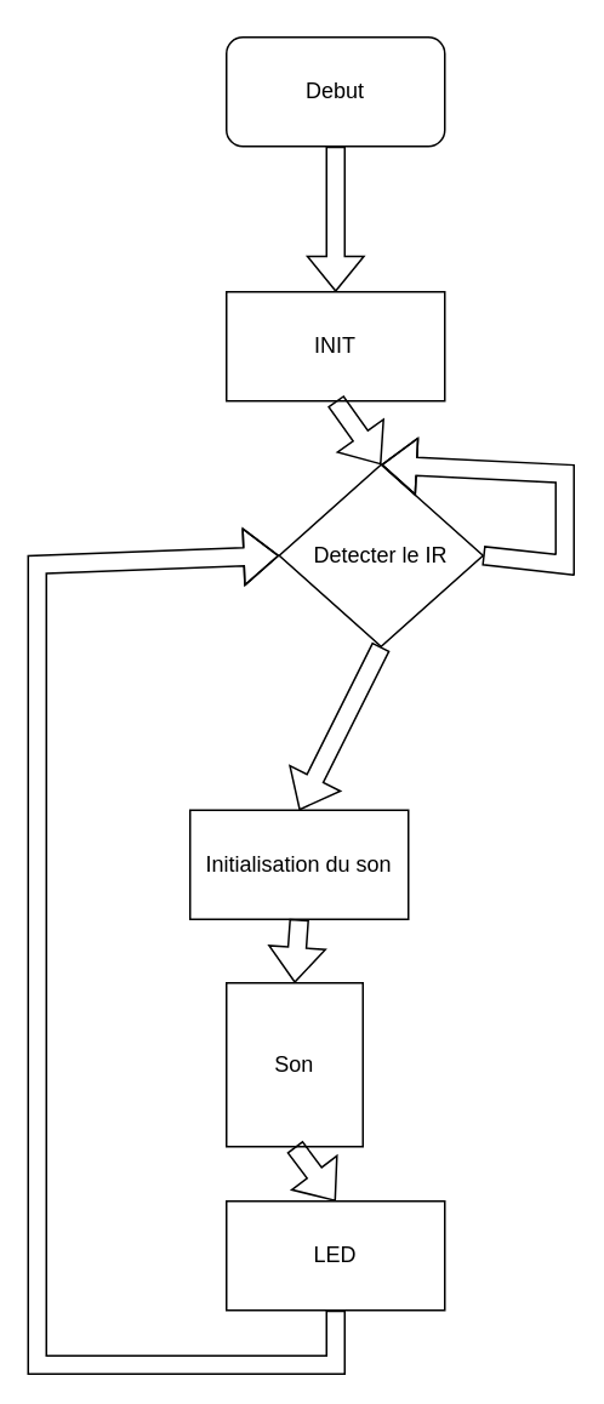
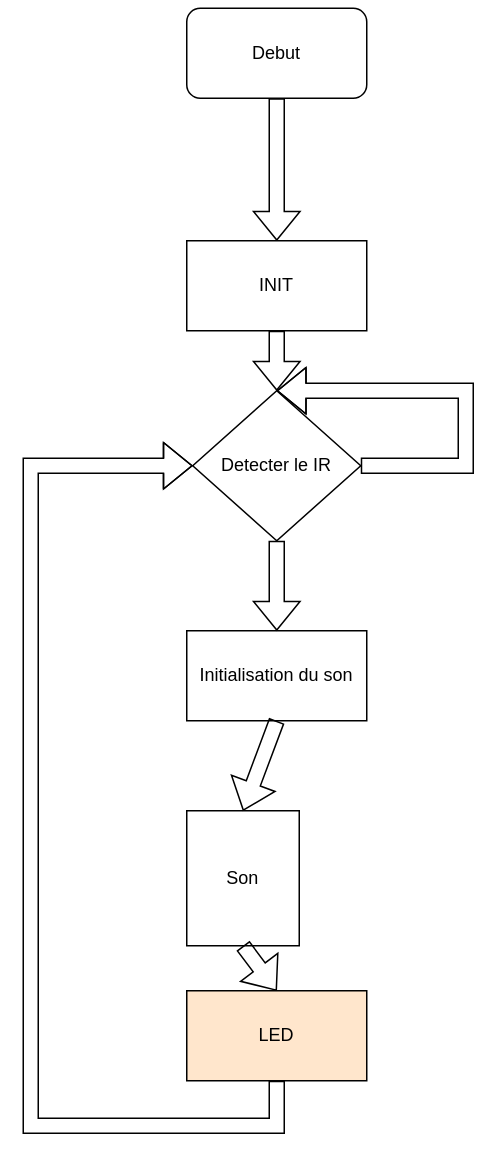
  <mxCell id="0" />
  <mxCell id="1" parent="0" />
- <mxCell id="2" value="Debut" style="rounded=1;whiteSpace=wrap;html=1;" vertex="1" parent="1"><mxGeometry x="124" y="20" width="120" height="60" as="geometry" /></mxCell>
+ <mxCell id="2" value="Debut" style="rounded=1;whiteSpace=wrap;html=1;" vertex="1" parent="1"><mxGeometry x="124" y="5" width="120" height="60" as="geometry" /></mxCell>
  <mxCell id="3" value="" style="shape=flexArrow;endArrow=classic;html=1;rounded=0;exitX=0.5;exitY=1;exitDx=0;exitDy=0;entryX=0.5;entryY=0;entryDx=0;entryDy=0;" edge="1" parent="1" source="2" target="4"><mxGeometry width="50" height="50" relative="1" as="geometry"><mxPoint x="160" y="280" as="sourcePoint" /><mxPoint x="184" y="150" as="targetPoint" /></mxGeometry></mxCell>
  <mxCell id="4" value="INIT" style="rounded=0;whiteSpace=wrap;html=1;" vertex="1" parent="1"><mxGeometry x="124" y="160" width="120" height="60" as="geometry" /></mxCell>
- <mxCell id="5" value="Detecter le IR" style="rhombus;whiteSpace=wrap;html=1;" vertex="1" parent="1"><mxGeometry x="153" y="255" width="112" height="100" as="geometry" /></mxCell>
+ <mxCell id="5" value="Detecter le IR" style="rhombus;whiteSpace=wrap;html=1;" vertex="1" parent="1"><mxGeometry x="128" y="260" width="112" height="100" as="geometry" /></mxCell>
  <mxCell id="6" value="" style="shape=flexArrow;endArrow=classic;html=1;rounded=0;exitX=0.5;exitY=1;exitDx=0;exitDy=0;entryX=0.5;entryY=0;entryDx=0;entryDy=0;" edge="1" parent="1" source="4" target="5"><mxGeometry width="50" height="50" relative="1" as="geometry"><mxPoint x="160" y="280" as="sourcePoint" /><mxPoint x="210" y="230" as="targetPoint" /></mxGeometry></mxCell>
  <mxCell id="7" value="" style="shape=flexArrow;endArrow=classic;html=1;rounded=0;exitX=1;exitY=0.5;exitDx=0;exitDy=0;entryX=0.5;entryY=0;entryDx=0;entryDy=0;" edge="1" parent="1" source="5" target="5"><mxGeometry width="50" height="50" relative="1" as="geometry"><mxPoint x="252" y="340" as="sourcePoint" /><mxPoint x="302" y="290" as="targetPoint" /><Array as="points"><mxPoint x="310" y="310" /><mxPoint x="310" y="260" /></Array></mxGeometry></mxCell>
- <mxCell id="8" value="Initialisation du son" style="rounded=0;whiteSpace=wrap;html=1;" vertex="1" parent="1"><mxGeometry x="104" y="445" width="120" height="60" as="geometry" /></mxCell>
+ <mxCell id="8" value="Initialisation du son" style="rounded=0;whiteSpace=wrap;html=1;" vertex="1" parent="1"><mxGeometry x="124" y="420" width="120" height="60" as="geometry" /></mxCell>
  <mxCell id="9" value="" style="shape=flexArrow;endArrow=classic;html=1;rounded=0;exitX=0.5;exitY=1;exitDx=0;exitDy=0;entryX=0.5;entryY=0;entryDx=0;entryDy=0;" edge="1" parent="1" source="5" target="8"><mxGeometry width="50" height="50" relative="1" as="geometry"><mxPoint x="160" y="280" as="sourcePoint" /><mxPoint x="210" y="230" as="targetPoint" /></mxGeometry></mxCell>
  <mxCell id="10" value="Son" style="rounded=0;whiteSpace=wrap;html=1;" vertex="1" parent="1"><mxGeometry x="124" y="540" width="75" height="90" as="geometry" /></mxCell>
- <mxCell id="11" value="LED" style="rounded=0;whiteSpace=wrap;html=1;" vertex="1" parent="1"><mxGeometry x="124" y="660" width="120" height="60" as="geometry" /></mxCell>
+ <mxCell id="11" value="LED" style="rounded=0;whiteSpace=wrap;html=1;fillColor=#ffe6cc;" vertex="1" parent="1"><mxGeometry x="124" y="660" width="120" height="60" as="geometry" /></mxCell>
  <mxCell id="12" value="" style="shape=flexArrow;endArrow=classic;html=1;rounded=0;exitX=0.5;exitY=1;exitDx=0;exitDy=0;entryX=0.5;entryY=0;entryDx=0;entryDy=0;" edge="1" parent="1" source="8" target="10"><mxGeometry width="50" height="50" relative="1" as="geometry"><mxPoint x="170" y="540" as="sourcePoint" /><mxPoint x="220" y="490" as="targetPoint" /></mxGeometry></mxCell>
  <mxCell id="13" value="" style="shape=flexArrow;endArrow=classic;html=1;rounded=0;exitX=0.5;exitY=1;exitDx=0;exitDy=0;entryX=0.5;entryY=0;entryDx=0;entryDy=0;" edge="1" parent="1" source="10" target="11"><mxGeometry width="50" height="50" relative="1" as="geometry"><mxPoint x="170" y="540" as="sourcePoint" /><mxPoint x="220" y="490" as="targetPoint" /></mxGeometry></mxCell>
  <mxCell id="14" value="" style="shape=flexArrow;endArrow=classic;html=1;rounded=0;entryX=0;entryY=0.5;entryDx=0;entryDy=0;exitX=0.5;exitY=1;exitDx=0;exitDy=0;" edge="1" parent="1" source="11" target="5"><mxGeometry width="50" height="50" relative="1" as="geometry"><mxPoint x="170" y="520" as="sourcePoint" /><mxPoint x="220" y="470" as="targetPoint" /><Array as="points"><mxPoint x="184" y="750" /><mxPoint x="100" y="750" /><mxPoint x="20" y="750" /><mxPoint x="20" y="720" /><mxPoint x="20" y="310" /></Array></mxGeometry></mxCell>
